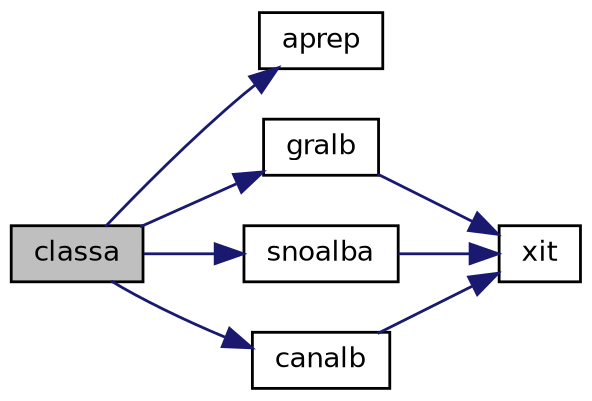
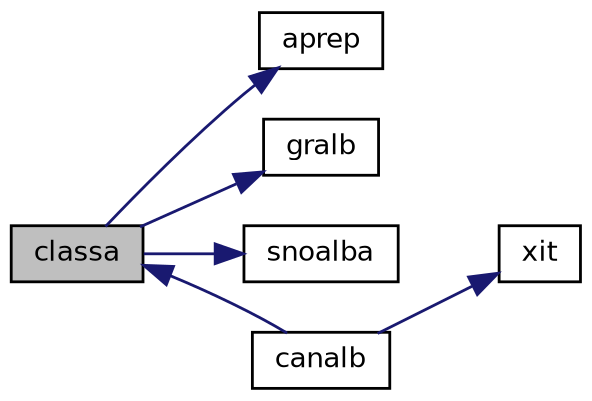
  digraph {
    rankdir=LR
    node [color=black fillcolor=white fontname=Helvetica fontsize=10 shape=record style=filled]
    edge [color=midnightblue fontname=Helvetica fontsize=10 labelfontname=Helvetica labelfontsize=10 style=solid]
    n1 [fillcolor=grey75 fontcolor=black height=0.2 label=classa width=0.4]
    n2 [height=0.2 label=aprep width=0.4]
    n3 [height=0.2 label=gralb width=0.4]
    n4 [height=0.2 label=snoalba width=0.4]
    n5 [height=0.2 label=canalb width=0.4]
    n6 [height=0.2 label=xit width=0.4]
    n1 -> n2
    n1 -> n3
    n1 -> n4
-   n1 -> n5
-   n3 -> n6
-   n4 -> n6
+   n5 -> n1
    n5 -> n6
  }
